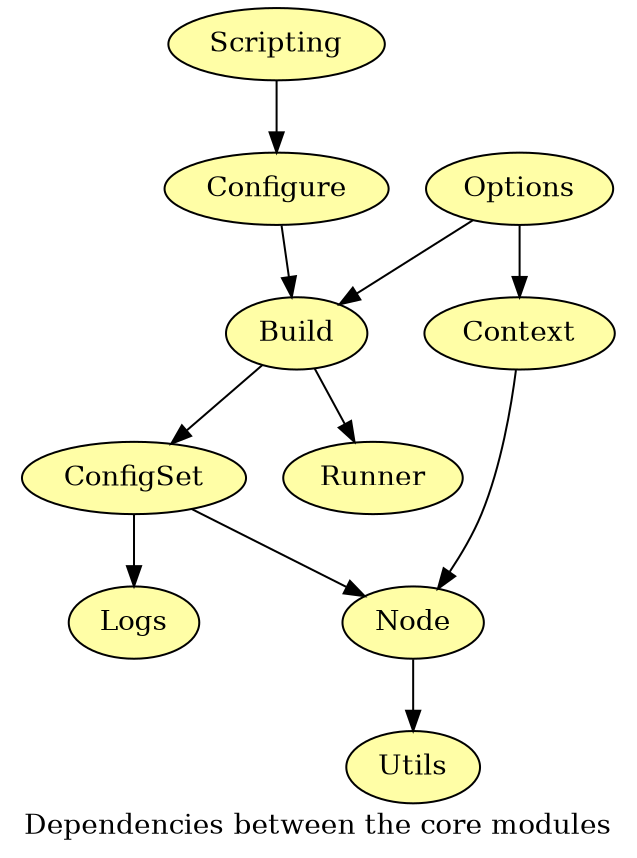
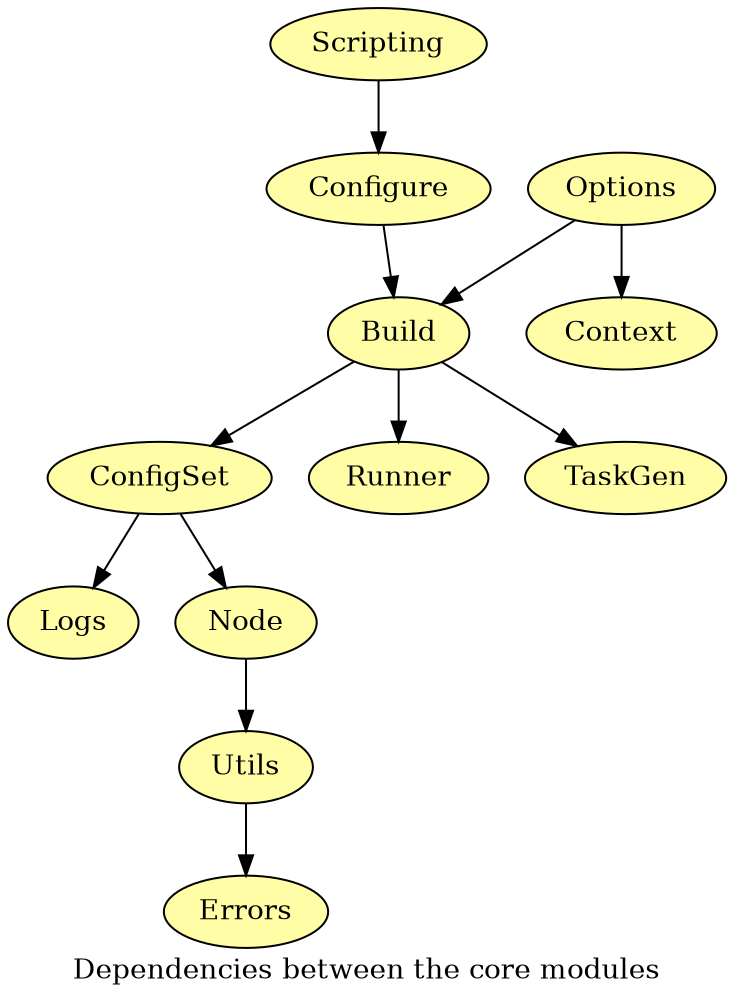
  digraph {
    label="Dependencies between the core modules"
    node [fillcolor="#fffea6" style=filled]
    Build
    ConfigSet
    Runner
+   TaskGen
    Logs
    n6 [label="Node"]
    Options
    Context
    Utils
+   Errors
    Configure
    Scripting
    Build -> ConfigSet
    Build -> Runner
+   Build -> TaskGen
    ConfigSet -> Logs
    ConfigSet -> n6
    n6 -> Utils
    Options -> Build
    Options -> Context
-   Context -> n6
+   Utils -> Errors
    Configure -> Build
    Scripting -> Configure
  }
